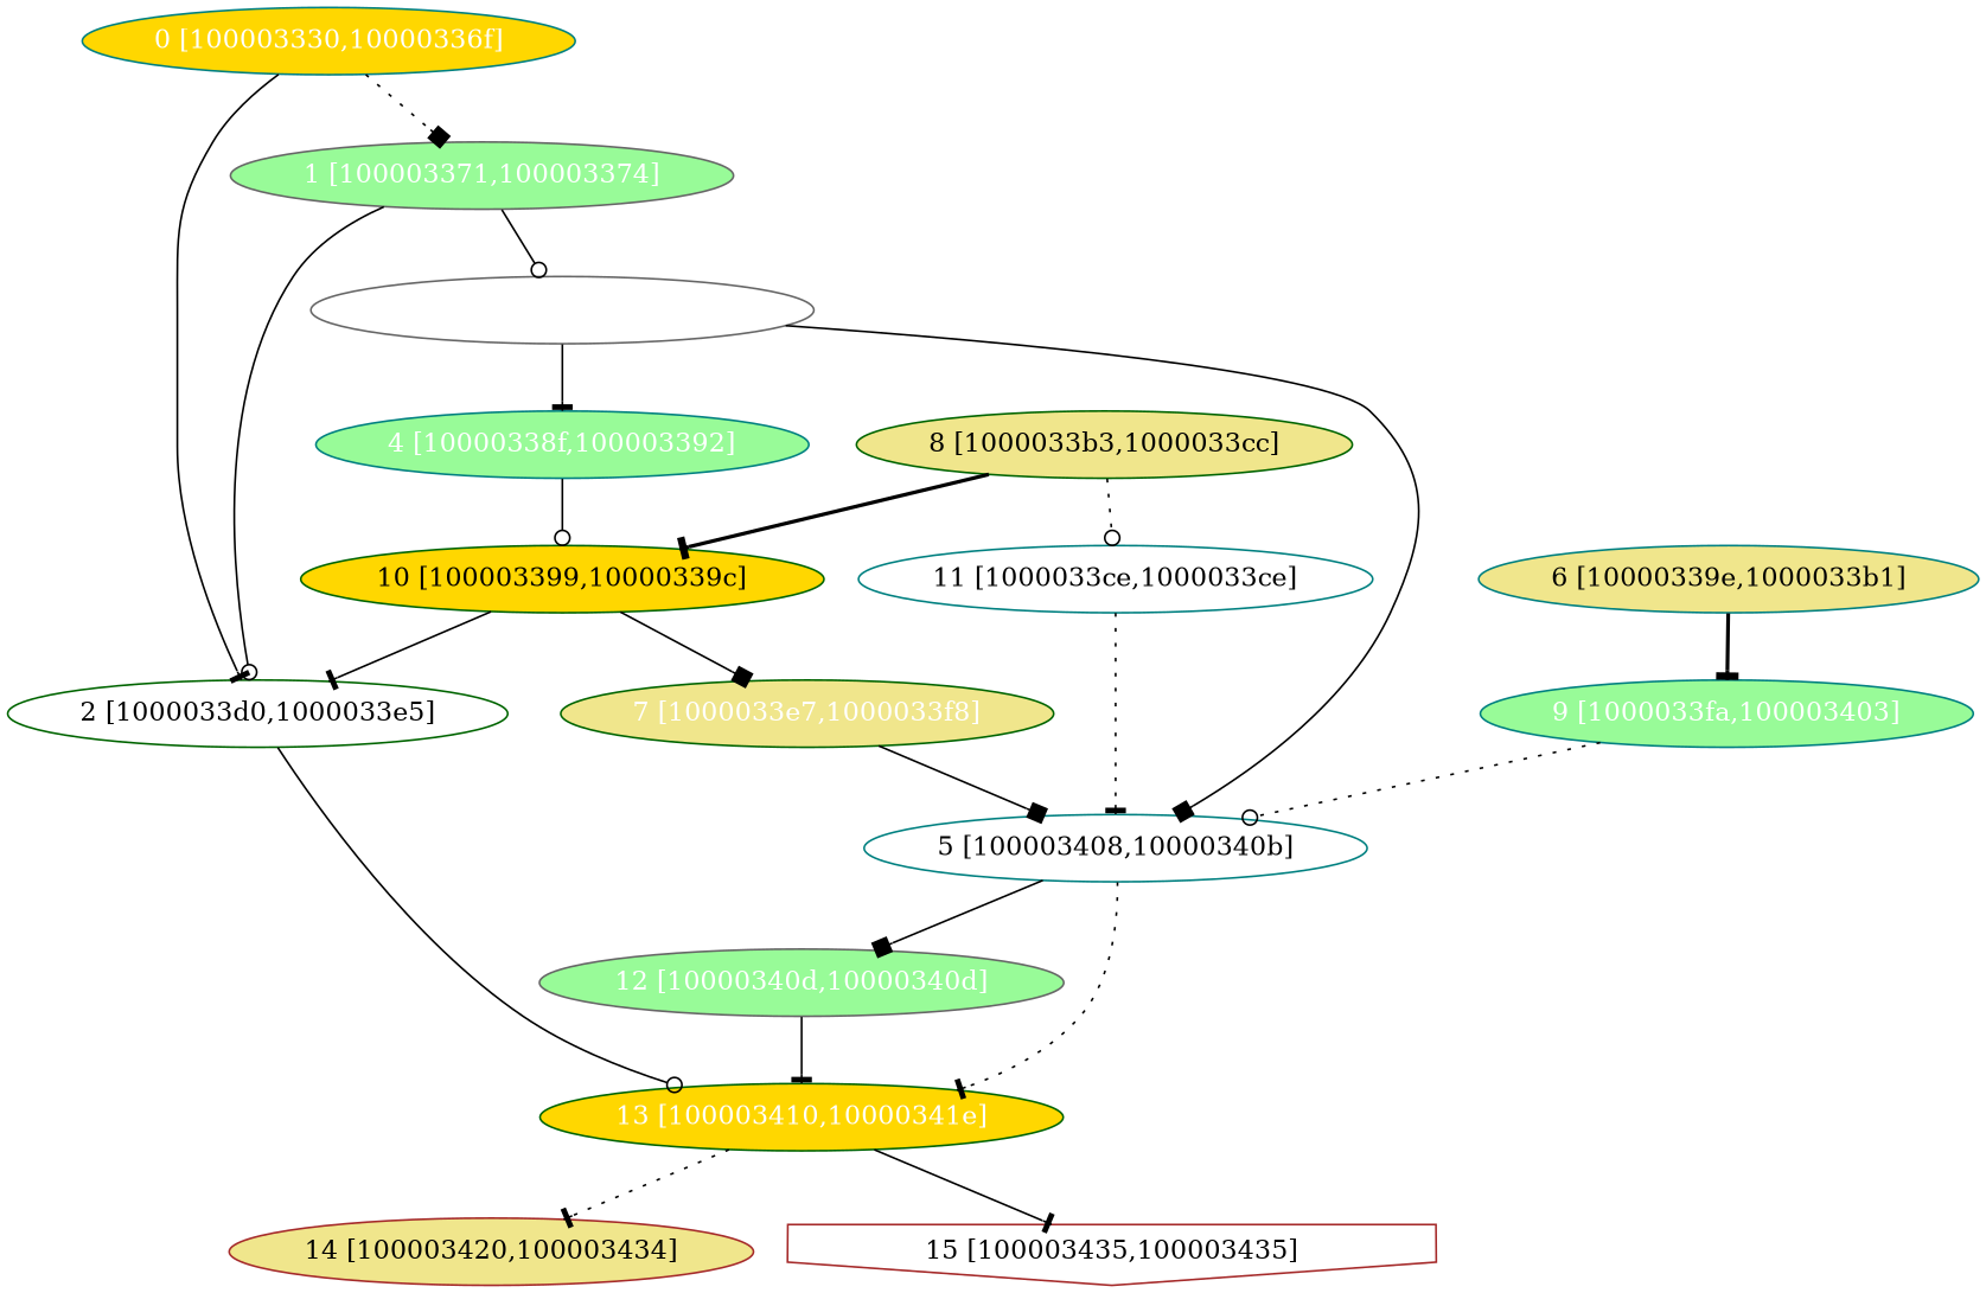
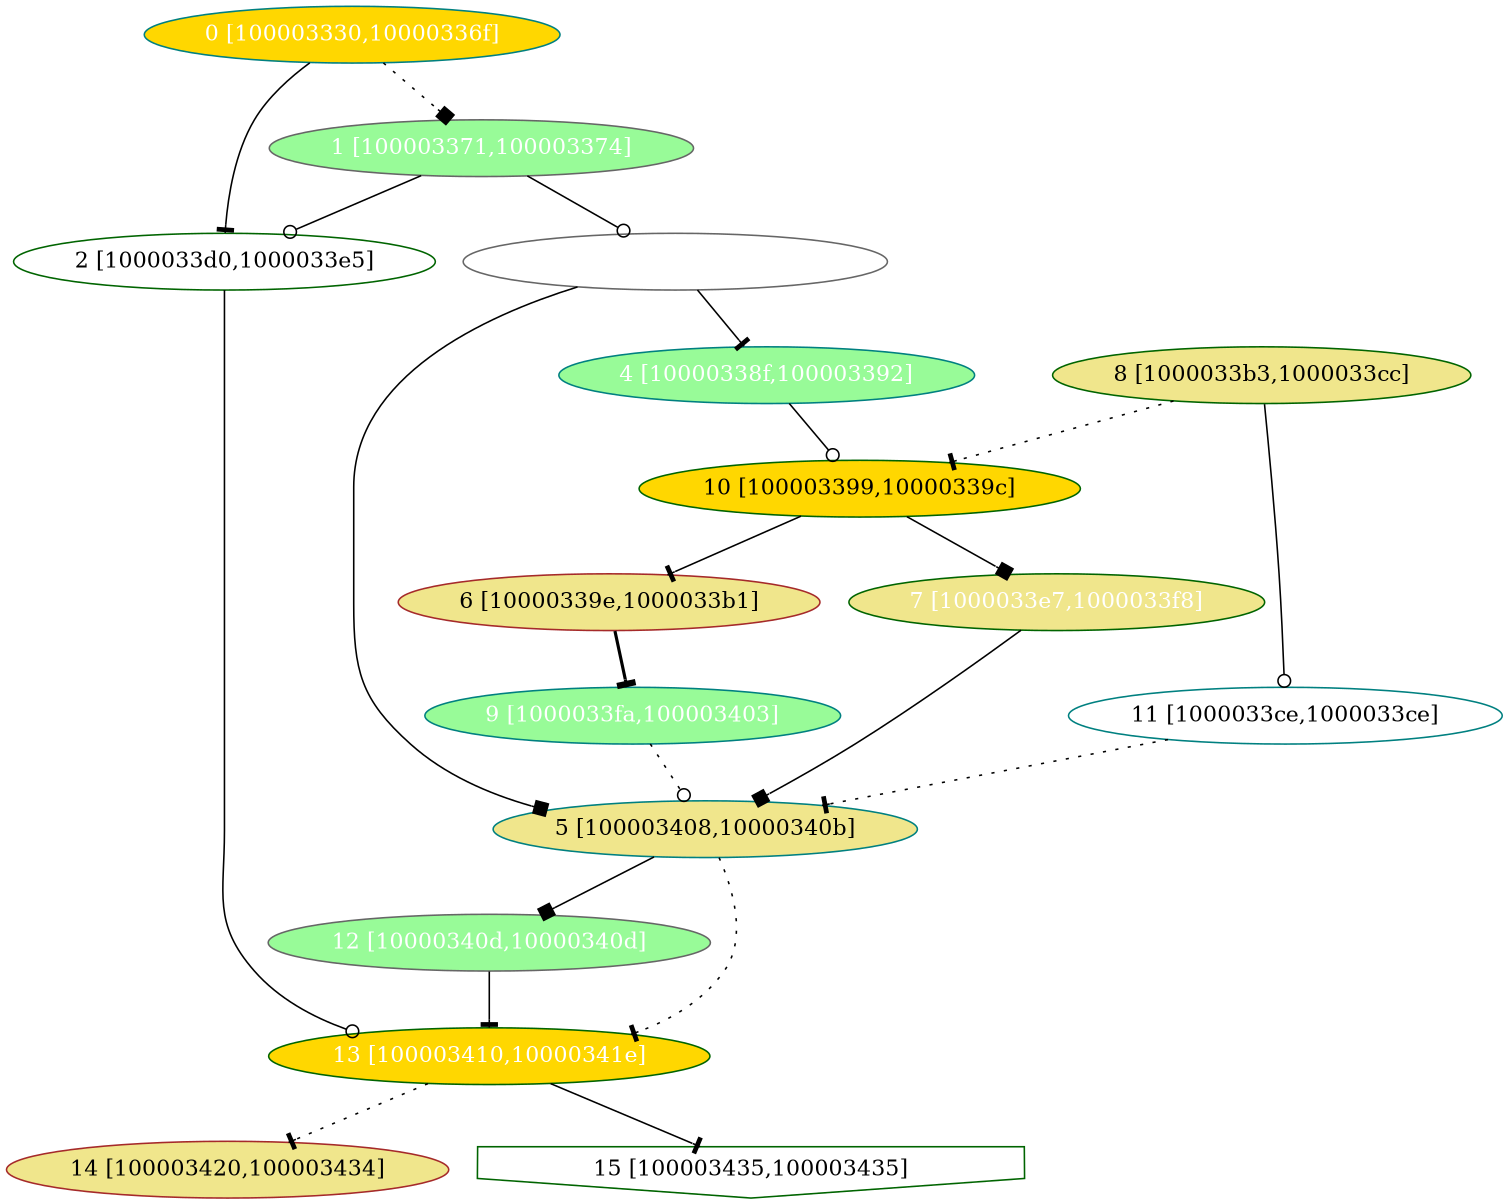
  digraph {
    node [color=teal fillcolor=white fontcolor="#ffffff" shape=oval style=filled]
    edge [arrowhead=tee style=solid]
    n1 [fillcolor=gold label="0 [100003330,10000336f]"]
    n2 [color=gray40 fillcolor=palegreen label="1 [100003371,100003374]"]
    n3 [color=darkgreen fontcolor="#000000" label="2 [1000033d0,1000033e5]"]
    n4 [color=gray40 label="3 [100003376,10000338d]"]
    n5 [color=darkgreen fillcolor=gold label="13 [100003410,10000341e]"]
    n6 [fillcolor=palegreen label="4 [10000338f,100003392]"]
-   n7 [fontcolor="#000000" label="5 [100003408,10000340b]"]
+   n7 [fillcolor=khaki fontcolor="#000000" label="5 [100003408,10000340b]"]
    n8 [color=brown fillcolor=khaki fontcolor="#000000" label="14 [100003420,100003434]"]
-   n9 [color=brown fontcolor="#000000" label="15 [100003435,100003435]" shape=invhouse]
+   n9 [color=darkgreen fontcolor="#000000" label="15 [100003435,100003435]" shape=invhouse]
    n10 [color=darkgreen fillcolor=gold fontcolor="#000000" label="10 [100003399,10000339c]"]
    n11 [color=gray40 fillcolor=palegreen label="12 [10000340d,10000340d]"]
-   n12 [fillcolor=khaki fontcolor="#000000" label="6 [10000339e,1000033b1]"]
+   n12 [color=brown fillcolor=khaki fontcolor="#000000" label="6 [10000339e,1000033b1]"]
    n13 [color=darkgreen fillcolor=khaki label="7 [1000033e7,1000033f8]"]
    n14 [fillcolor=palegreen label="9 [1000033fa,100003403]"]
    n15 [color=darkgreen fillcolor=khaki fontcolor="#000000" label="8 [1000033b3,1000033cc]"]
    n16 [fontcolor="#000000" label="11 [1000033ce,1000033ce]"]
    n1 -> n2 [arrowhead=box style=dotted]
    n1 -> n3
    n2 -> n3 [arrowhead=odot]
    n2 -> n4 [arrowhead=odot]
    n3 -> n5 [arrowhead=odot]
    n4 -> n6
    n4 -> n7 [arrowhead=box]
    n5 -> n8 [style=dotted]
    n5 -> n9
    n6 -> n10 [arrowhead=odot]
    n7 -> n5 [style=dotted]
    n7 -> n11 [arrowhead=box]
-   n10 -> n3
+   n10 -> n12
    n10 -> n13 [arrowhead=box]
    n11 -> n5
    n12 -> n14 [style=bold]
    n13 -> n7 [arrowhead=box]
    n14 -> n7 [arrowhead=odot style=dotted]
-   n15 -> n10 [style=bold]
-   n15 -> n16 [arrowhead=odot style=dotted]
+   n15 -> n10 [style=dotted]
+   n15 -> n16 [arrowhead=odot]
    n16 -> n7 [style=dotted]
  }
